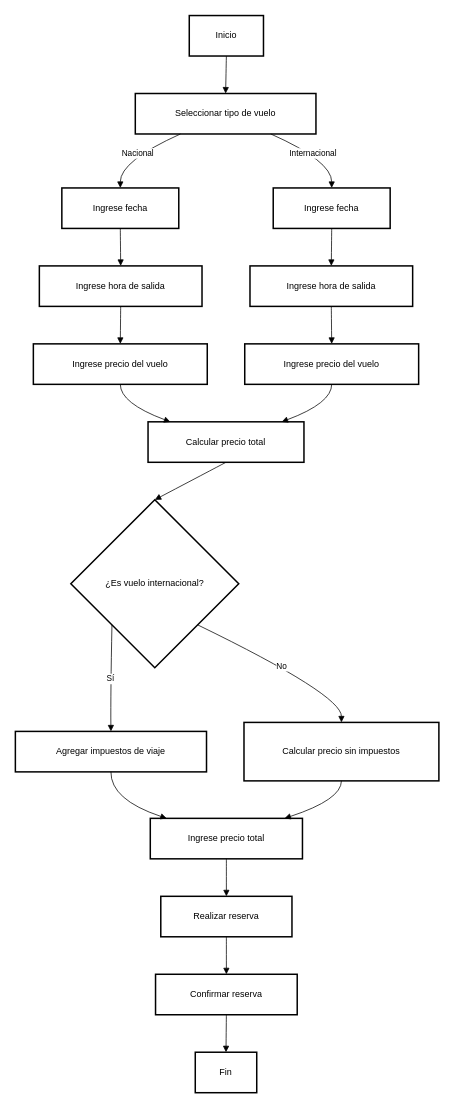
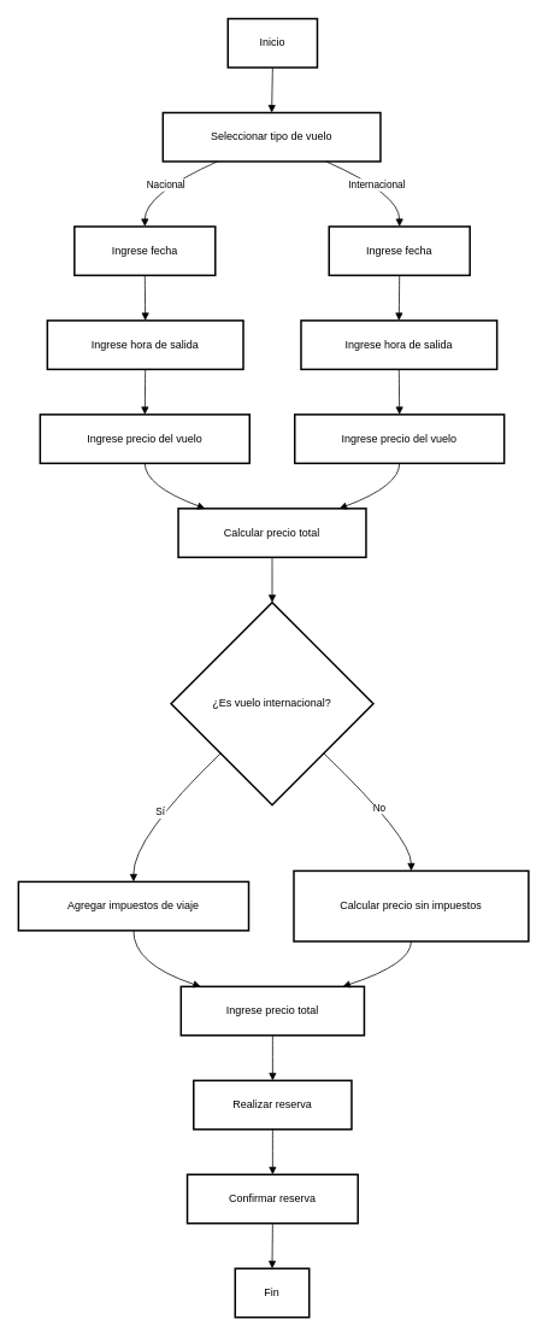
  <mxCell id="0" />
  <mxCell id="1" parent="0" />
  <mxCell id="2" value="Inicio" style="whiteSpace=wrap;strokeWidth=2;" parent="1" vertex="1"><mxGeometry x="252" y="20" width="99" height="54" as="geometry" /></mxCell>
  <mxCell id="3" value="Seleccionar tipo de vuelo" style="whiteSpace=wrap;strokeWidth=2;" parent="1" vertex="1"><mxGeometry x="180" y="124" width="241" height="54" as="geometry" /></mxCell>
  <mxCell id="4" value="Ingrese fecha" style="whiteSpace=wrap;strokeWidth=2;" parent="1" vertex="1"><mxGeometry x="82" y="250" width="156" height="54" as="geometry" /></mxCell>
  <mxCell id="5" value="Ingrese fecha" style="whiteSpace=wrap;strokeWidth=2;" parent="1" vertex="1"><mxGeometry x="364" y="250" width="156" height="54" as="geometry" /></mxCell>
  <mxCell id="6" value="Ingrese hora de salida" style="whiteSpace=wrap;strokeWidth=2;" parent="1" vertex="1"><mxGeometry x="52" y="354" width="217" height="54" as="geometry" /></mxCell>
  <mxCell id="7" value="Ingrese hora de salida" style="whiteSpace=wrap;strokeWidth=2;" parent="1" vertex="1"><mxGeometry x="333" y="354" width="217" height="54" as="geometry" /></mxCell>
  <mxCell id="8" value="Ingrese precio del vuelo" style="whiteSpace=wrap;strokeWidth=2;" parent="1" vertex="1"><mxGeometry x="44" y="458" width="232" height="54" as="geometry" /></mxCell>
  <mxCell id="9" value="Ingrese precio del vuelo" style="whiteSpace=wrap;strokeWidth=2;" parent="1" vertex="1"><mxGeometry x="326" y="458" width="232" height="54" as="geometry" /></mxCell>
  <mxCell id="10" value="Calcular precio total" style="whiteSpace=wrap;strokeWidth=2;" parent="1" vertex="1"><mxGeometry x="197" y="562" width="208" height="54" as="geometry" /></mxCell>
- <mxCell id="11" value="¿Es vuelo internacional?" style="rhombus;strokeWidth=2;whiteSpace=wrap;" parent="1" vertex="1"><mxGeometry x="94" y="666" width="224" height="224" as="geometry" /></mxCell>
+ <mxCell id="11" value="¿Es vuelo internacional?" style="rhombus;strokeWidth=2;whiteSpace=wrap;" parent="1" vertex="1"><mxGeometry x="189" y="666" width="224" height="224" as="geometry" /></mxCell>
  <mxCell id="12" value="Agregar impuestos de viaje" style="whiteSpace=wrap;strokeWidth=2;" parent="1" vertex="1"><mxGeometry x="20" y="975" width="255" height="54" as="geometry" /></mxCell>
  <mxCell id="13" value="Calcular precio sin impuestos" style="whiteSpace=wrap;strokeWidth=2;" parent="1" vertex="1"><mxGeometry x="325" y="963" width="260" height="78" as="geometry" /></mxCell>
  <mxCell id="14" value="Ingrese precio total" style="whiteSpace=wrap;strokeWidth=2;" parent="1" vertex="1"><mxGeometry x="200" y="1091" width="203" height="54" as="geometry" /></mxCell>
  <mxCell id="15" value="Realizar reserva" style="whiteSpace=wrap;strokeWidth=2;" parent="1" vertex="1"><mxGeometry x="214" y="1195" width="175" height="54" as="geometry" /></mxCell>
  <mxCell id="16" value="Confirmar reserva" style="whiteSpace=wrap;strokeWidth=2;" parent="1" vertex="1"><mxGeometry x="207" y="1299" width="189" height="54" as="geometry" /></mxCell>
  <mxCell id="17" value="Fin" style="whiteSpace=wrap;strokeWidth=2;" parent="1" vertex="1"><mxGeometry x="260" y="1403" width="82" height="54" as="geometry" /></mxCell>
  <mxCell id="18" value="" style="curved=1;startArrow=none;endArrow=block;exitX=0.5;exitY=1;entryX=0.5;entryY=0;" parent="1" source="2" target="3" edge="1"><mxGeometry relative="1" as="geometry"><Array as="points" /></mxGeometry></mxCell>
  <mxCell id="19" value="Nacional" style="curved=1;startArrow=none;endArrow=block;exitX=0.25;exitY=1;entryX=0.5;entryY=0.01;" parent="1" source="3" target="4" edge="1"><mxGeometry relative="1" as="geometry"><Array as="points"><mxPoint x="160" y="214" /></Array></mxGeometry></mxCell>
  <mxCell id="20" value="Internacional" style="curved=1;startArrow=none;endArrow=block;exitX=0.75;exitY=1;entryX=0.5;entryY=0.01;" parent="1" source="3" target="5" edge="1"><mxGeometry relative="1" as="geometry"><Array as="points"><mxPoint x="442" y="214" /></Array></mxGeometry></mxCell>
  <mxCell id="21" value="" style="curved=1;startArrow=none;endArrow=block;exitX=0.5;exitY=1.01;entryX=0.5;entryY=0.01;" parent="1" source="4" target="6" edge="1"><mxGeometry relative="1" as="geometry"><Array as="points" /></mxGeometry></mxCell>
  <mxCell id="22" value="" style="curved=1;startArrow=none;endArrow=block;exitX=0.5;exitY=1.01;entryX=0.5;entryY=0.01;" parent="1" source="5" target="7" edge="1"><mxGeometry relative="1" as="geometry"><Array as="points" /></mxGeometry></mxCell>
  <mxCell id="23" value="" style="curved=1;startArrow=none;endArrow=block;exitX=0.5;exitY=1.01;entryX=0.5;entryY=0.01;" parent="1" source="6" target="8" edge="1"><mxGeometry relative="1" as="geometry"><Array as="points" /></mxGeometry></mxCell>
  <mxCell id="24" value="" style="curved=1;startArrow=none;endArrow=block;exitX=0.5;exitY=1.01;entryX=0.5;entryY=0.01;" parent="1" source="7" target="9" edge="1"><mxGeometry relative="1" as="geometry"><Array as="points" /></mxGeometry></mxCell>
  <mxCell id="25" value="" style="curved=1;startArrow=none;endArrow=block;exitX=0.5;exitY=1.01;entryX=0.15;entryY=0.01;" parent="1" source="8" target="10" edge="1"><mxGeometry relative="1" as="geometry"><Array as="points"><mxPoint x="160" y="537" /></Array></mxGeometry></mxCell>
  <mxCell id="26" value="" style="curved=1;startArrow=none;endArrow=block;exitX=0.5;exitY=1.01;entryX=0.85;entryY=0.01;" parent="1" source="9" target="10" edge="1"><mxGeometry relative="1" as="geometry"><Array as="points"><mxPoint x="442" y="537" /></Array></mxGeometry></mxCell>
  <mxCell id="27" value="" style="curved=1;startArrow=none;endArrow=block;exitX=0.5;exitY=1.01;entryX=0.5;entryY=0;" parent="1" source="10" target="11" edge="1"><mxGeometry relative="1" as="geometry"><Array as="points" /></mxGeometry></mxCell>
  <mxCell id="28" value="Sí" style="curved=1;startArrow=none;endArrow=block;exitX=0;exitY=0.98;entryX=0.5;entryY=-0.01;" parent="1" source="11" target="12" edge="1"><mxGeometry relative="1" as="geometry"><Array as="points"><mxPoint x="147" y="926" /></Array></mxGeometry></mxCell>
  <mxCell id="29" value="No" style="curved=1;startArrow=none;endArrow=block;exitX=1;exitY=0.98;entryX=0.5;entryY=-0.01;" parent="1" source="11" target="13" edge="1"><mxGeometry relative="1" as="geometry"><Array as="points"><mxPoint x="455" y="926" /></Array></mxGeometry></mxCell>
  <mxCell id="30" value="" style="curved=1;startArrow=none;endArrow=block;exitX=0.5;exitY=0.99;entryX=0.1;entryY=-0.01;" parent="1" source="12" target="14" edge="1"><mxGeometry relative="1" as="geometry"><Array as="points"><mxPoint x="147" y="1066" /></Array></mxGeometry></mxCell>
  <mxCell id="31" value="" style="curved=1;startArrow=none;endArrow=block;exitX=0.5;exitY=0.99;entryX=0.89;entryY=-0.01;" parent="1" source="13" target="14" edge="1"><mxGeometry relative="1" as="geometry"><Array as="points"><mxPoint x="455" y="1066" /></Array></mxGeometry></mxCell>
  <mxCell id="32" value="" style="curved=1;startArrow=none;endArrow=block;exitX=0.5;exitY=0.99;entryX=0.5;entryY=-0.01;" parent="1" source="14" target="15" edge="1"><mxGeometry relative="1" as="geometry"><Array as="points" /></mxGeometry></mxCell>
  <mxCell id="33" value="" style="curved=1;startArrow=none;endArrow=block;exitX=0.5;exitY=0.99;entryX=0.5;entryY=-0.01;" parent="1" source="15" target="16" edge="1"><mxGeometry relative="1" as="geometry"><Array as="points" /></mxGeometry></mxCell>
  <mxCell id="34" value="" style="curved=1;startArrow=none;endArrow=block;exitX=0.5;exitY=0.99;entryX=0.5;entryY=-0.01;" parent="1" source="16" target="17" edge="1"><mxGeometry relative="1" as="geometry"><Array as="points" /></mxGeometry></mxCell>
